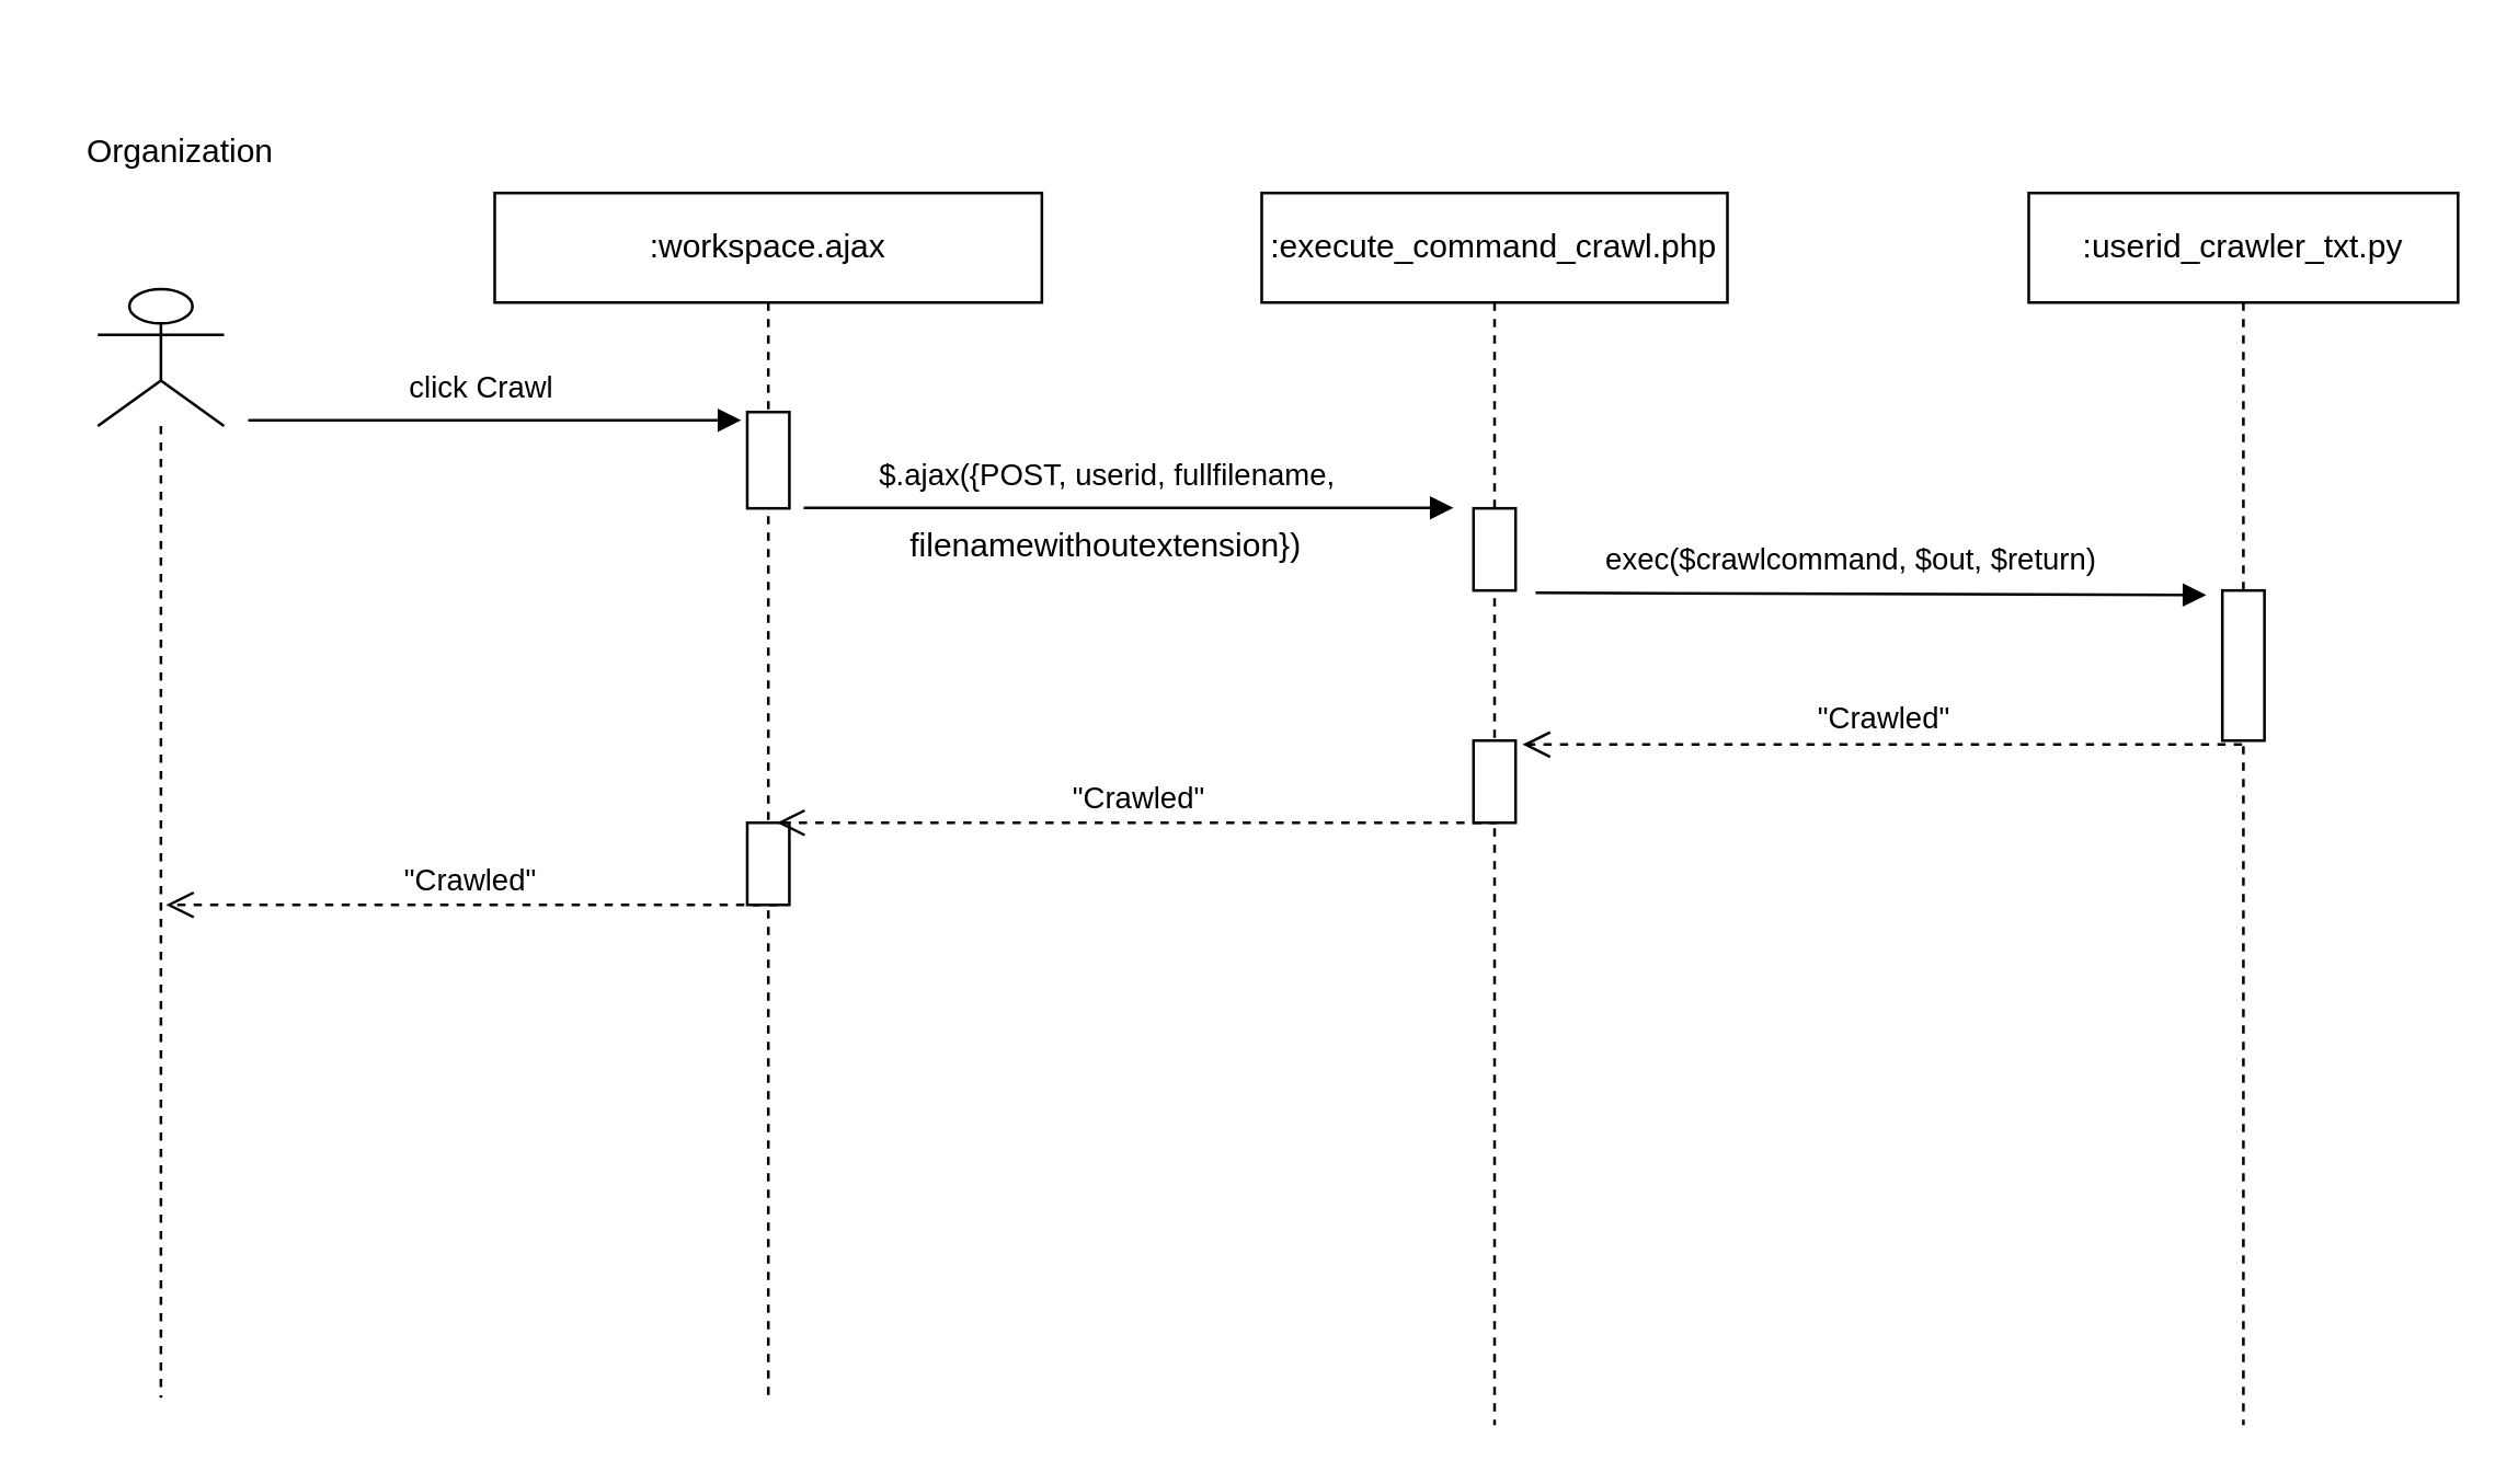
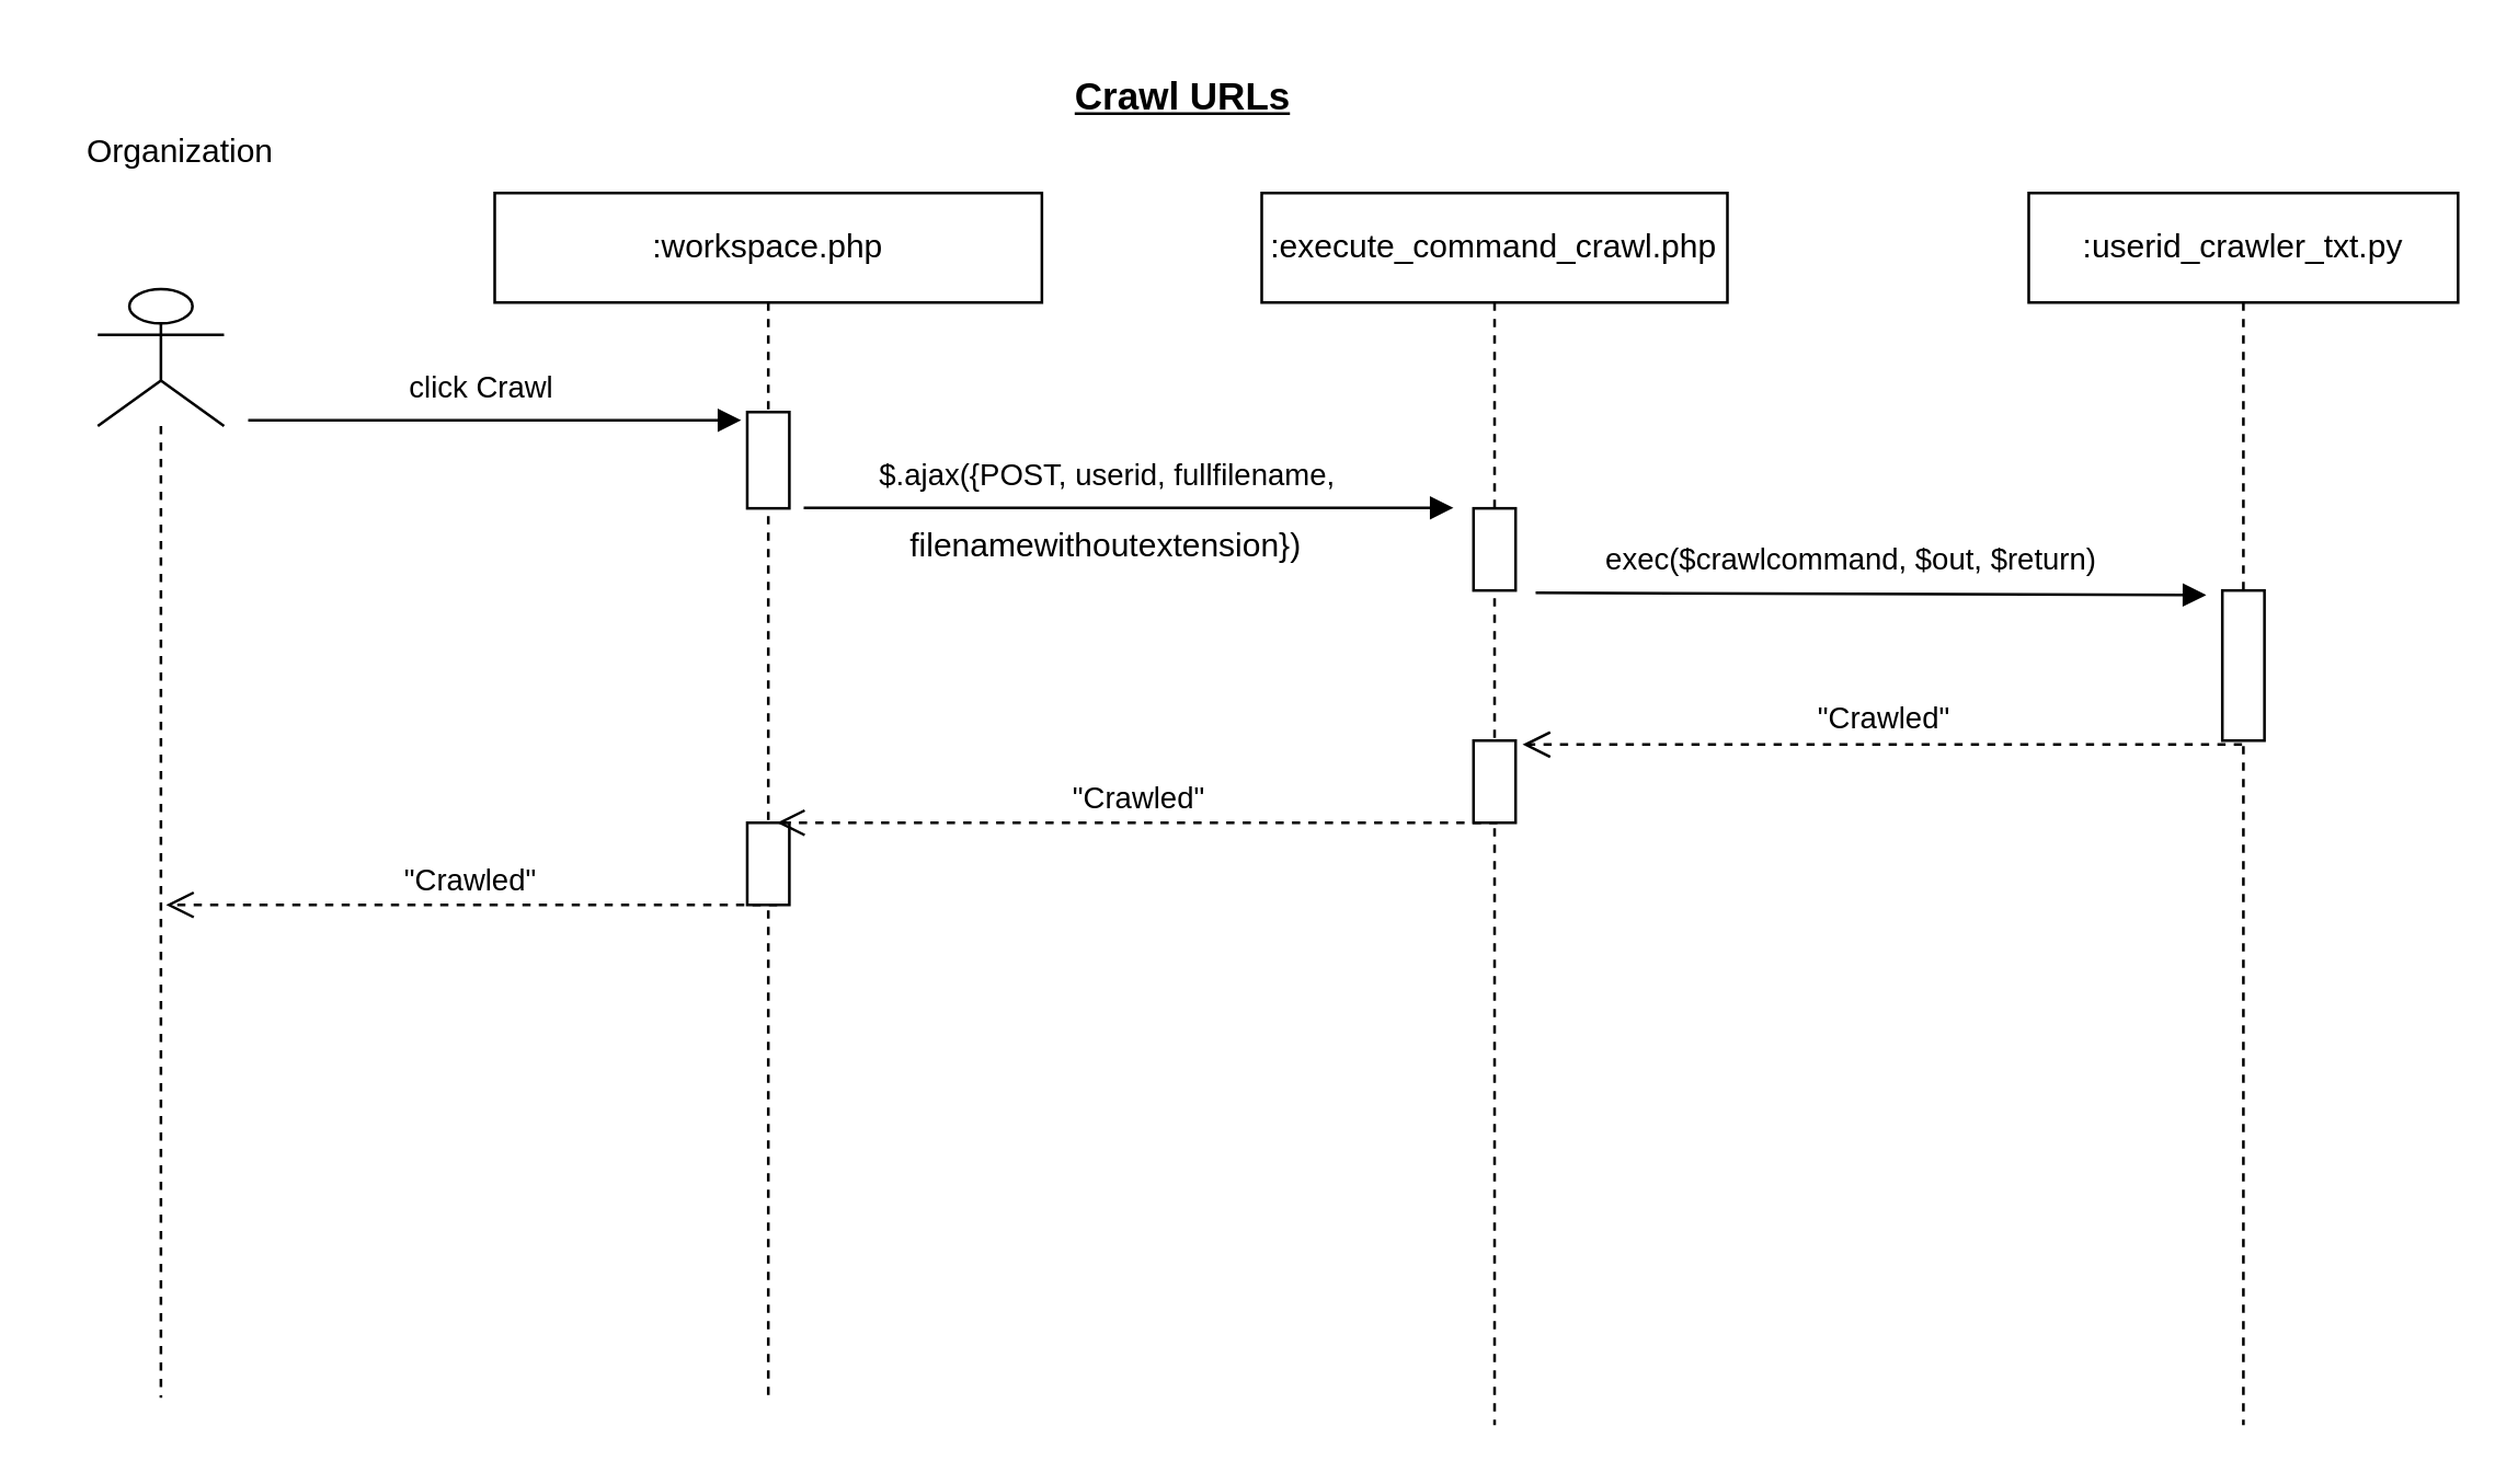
  <mxCell id="0" />
  <mxCell id="1" parent="0" />
  <mxCell id="2" value=":userid_crawler_txt.py" style="shape=umlLifeline;perimeter=lifelinePerimeter;whiteSpace=wrap;html=1;container=0;collapsible=0;recursiveResize=0;outlineConnect=0;" parent="1" vertex="1"><mxGeometry x="740" y="70" width="156.72" height="450" as="geometry" /></mxCell>
  <mxCell id="3" value="click Crawl" style="html=1;verticalAlign=bottom;endArrow=block;rounded=0;elbow=vertical;" parent="1" edge="1"><mxGeometry x="-0.059" y="3" width="80" relative="1" as="geometry"><mxPoint x="90" y="153" as="sourcePoint" /><mxPoint x="270" y="153" as="targetPoint" /><mxPoint as="offset" /></mxGeometry></mxCell>
  <mxCell id="4" value="" style="shape=umlLifeline;participant=umlActor;perimeter=lifelinePerimeter;whiteSpace=wrap;html=1;container=0;collapsible=0;recursiveResize=0;verticalAlign=top;spacingTop=36;outlineConnect=0;fontFamily=Helvetica;fontSize=12;fontColor=default;align=center;strokeColor=default;fillColor=default;size=50;" parent="1" vertex="1"><mxGeometry x="35.1" y="105.14" width="46.09" height="404.86" as="geometry" /></mxCell>
  <mxCell id="5" value="Organization" style="text;html=1;align=center;verticalAlign=middle;resizable=1;points=[];autosize=1;strokeColor=none;fillColor=none;container=0;movable=1;rotatable=1;deletable=1;editable=1;connectable=1;locked=0;" parent="1" vertex="1"><mxGeometry x="20.1" y="40" width="90" height="30" as="geometry" /></mxCell>
- <mxCell id="6" value=":workspace.ajax" style="shape=umlLifeline;perimeter=lifelinePerimeter;whiteSpace=wrap;html=1;container=0;collapsible=0;recursiveResize=0;outlineConnect=0;" parent="1" vertex="1"><mxGeometry x="180" y="70" width="199.75" height="440" as="geometry" /></mxCell>
+ <mxCell id="6" value=":workspace.php" style="shape=umlLifeline;perimeter=lifelinePerimeter;whiteSpace=wrap;html=1;container=0;collapsible=0;recursiveResize=0;outlineConnect=0;" parent="1" vertex="1"><mxGeometry x="180" y="70" width="199.75" height="440" as="geometry" /></mxCell>
  <mxCell id="7" value="" style="html=1;points=[];perimeter=orthogonalPerimeter;container=0;" parent="1" vertex="1"><mxGeometry x="272.19" y="300" width="15.37" height="30" as="geometry" /></mxCell>
  <mxCell id="8" value="" style="html=1;points=[];perimeter=orthogonalPerimeter;container=0;" parent="1" vertex="1"><mxGeometry x="272.19" y="150" width="15.37" height="35.17" as="geometry" /></mxCell>
  <mxCell id="9" value=":execute_command_crawl.php" style="shape=umlLifeline;perimeter=lifelinePerimeter;whiteSpace=wrap;html=1;container=0;collapsible=0;recursiveResize=0;outlineConnect=0;" parent="1" vertex="1"><mxGeometry x="460" y="70" width="170" height="450" as="geometry" /></mxCell>
+ <mxCell id="10" value="&lt;font style=&quot;font-size: 14px;&quot;&gt;&lt;b&gt;&lt;u&gt;Crawl URLs&lt;/u&gt;&lt;/b&gt;&lt;/font&gt;" style="text;html=1;align=center;verticalAlign=middle;resizable=0;points=[];autosize=1;strokeColor=none;fillColor=none;" parent="1" vertex="1"><mxGeometry x="380.56" y="20" width="100" height="30" as="geometry" /></mxCell>
  <mxCell id="11" value="" style="html=1;points=[];perimeter=orthogonalPerimeter;container=0;" parent="1" vertex="1"><mxGeometry x="537.31" y="270" width="15.37" height="30" as="geometry" /></mxCell>
  <mxCell id="12" value="" style="html=1;points=[];perimeter=orthogonalPerimeter;container=0;" parent="1" vertex="1"><mxGeometry x="810.68" y="215.17" width="15.37" height="54.83" as="geometry" /></mxCell>
  <mxCell id="13" value="$.ajax({POST,&amp;nbsp;userid, fullfilename,&amp;nbsp;" style="html=1;verticalAlign=bottom;endArrow=block;rounded=0;elbow=vertical;exitX=1.341;exitY=0.995;exitDx=0;exitDy=0;exitPerimeter=0;" edge="1" parent="1" source="8"><mxGeometry x="-0.059" y="3" width="80" relative="1" as="geometry"><mxPoint x="330" y="184.17" as="sourcePoint" /><mxPoint x="530" y="185" as="targetPoint" /><mxPoint as="offset" /></mxGeometry></mxCell>
  <mxCell id="14" value="" style="html=1;points=[];perimeter=orthogonalPerimeter;container=0;" vertex="1" parent="1"><mxGeometry x="537.31" y="185.17" width="15.37" height="30" as="geometry" /></mxCell>
  <mxCell id="15" value="filenamewithoutextension})" style="text;whiteSpace=wrap;html=1;" vertex="1" parent="1"><mxGeometry x="330" y="185.17" width="170" height="40" as="geometry" /></mxCell>
  <mxCell id="16" value="exec($crawlcommand, $out, $return)" style="html=1;verticalAlign=bottom;endArrow=block;rounded=0;elbow=vertical;entryX=-0.383;entryY=0.03;entryDx=0;entryDy=0;entryPerimeter=0;" edge="1" parent="1" target="12"><mxGeometry x="-0.058" y="3" width="80" relative="1" as="geometry"><mxPoint x="560" y="216" as="sourcePoint" /><mxPoint x="785.31" y="215.17" as="targetPoint" /><mxPoint as="offset" /></mxGeometry></mxCell>
  <mxCell id="17" value="&quot;Crawled&quot;" style="endArrow=open;startArrow=none;endFill=0;startFill=0;endSize=8;html=1;verticalAlign=bottom;dashed=1;labelBackgroundColor=none;rounded=0;entryX=1.164;entryY=0.047;entryDx=0;entryDy=0;entryPerimeter=0;" edge="1" parent="1" source="2" target="11"><mxGeometry width="160" relative="1" as="geometry"><mxPoint x="720" y="269" as="sourcePoint" /><mxPoint x="600" y="269" as="targetPoint" /></mxGeometry></mxCell>
  <mxCell id="18" value="&quot;Crawled&quot;" style="endArrow=open;startArrow=none;endFill=0;startFill=0;endSize=8;html=1;verticalAlign=bottom;dashed=1;labelBackgroundColor=none;rounded=0;entryX=1.164;entryY=0.047;entryDx=0;entryDy=0;entryPerimeter=0;" edge="1" parent="1"><mxGeometry width="160" relative="1" as="geometry"><mxPoint x="546.04" y="300" as="sourcePoint" /><mxPoint x="283.04" y="300" as="targetPoint" /></mxGeometry></mxCell>
  <mxCell id="19" value="&quot;Crawled&quot;" style="endArrow=open;startArrow=none;endFill=0;startFill=0;endSize=8;html=1;verticalAlign=bottom;dashed=1;labelBackgroundColor=none;rounded=0;" edge="1" parent="1"><mxGeometry width="160" relative="1" as="geometry"><mxPoint x="283.1" y="330" as="sourcePoint" /><mxPoint x="60" y="330" as="targetPoint" /></mxGeometry></mxCell>
